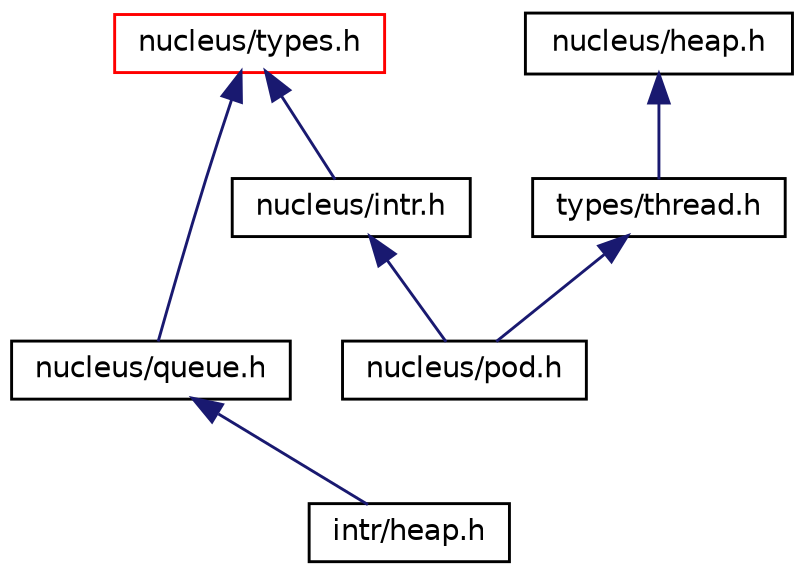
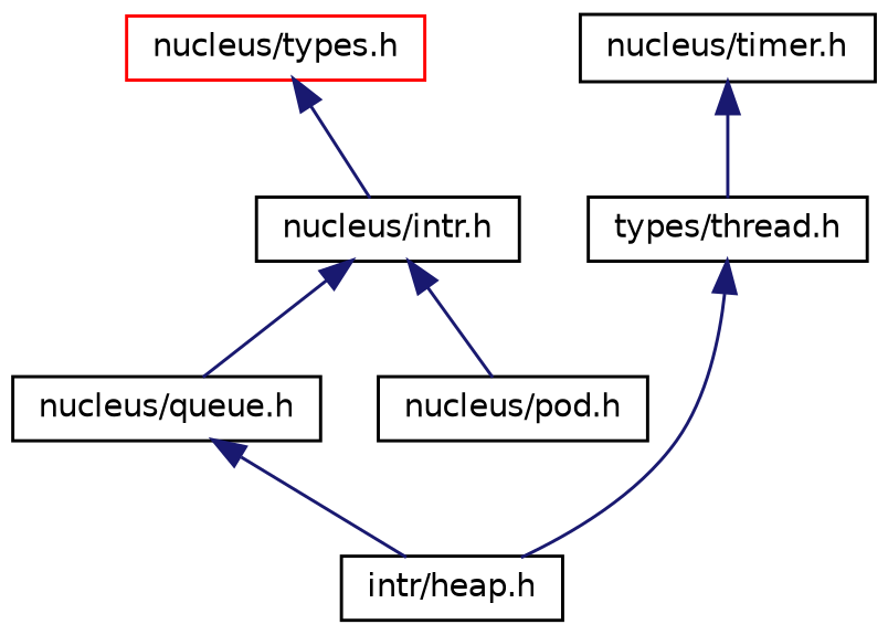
  digraph {
    node [color=black fontname=Helvetica fontsize=10 shape=record]
    edge [color=midnightblue dir=back fontname=Helvetica fontsize=10 labelfontname=Helvetica labelfontsize=10 style=solid]
    n1 [height=0.2 label="nucleus/pod.h" width=0.4]
    n2 [height=0.2 label="types/thread.h" width=0.4]
-   n3 [height=0.2 label="nucleus/heap.h" width=0.4]
+   n3 [height=0.2 label="nucleus/timer.h" width=0.4]
    n4 [height=0.2 label="nucleus/queue.h" width=0.4]
    n5 [height=0.2 label="intr/heap.h" width=0.4]
    n6 [color=red height=0.2 label="nucleus/types.h" width=0.4]
    n7 [height=0.2 label="nucleus/intr.h" width=0.4]
-   n2 -> n1
+   n2 -> n5
    n3 -> n2
    n4 -> n5
-   n6 -> n4
+   n7 -> n4
    n6 -> n7
    n7 -> n1
  }
